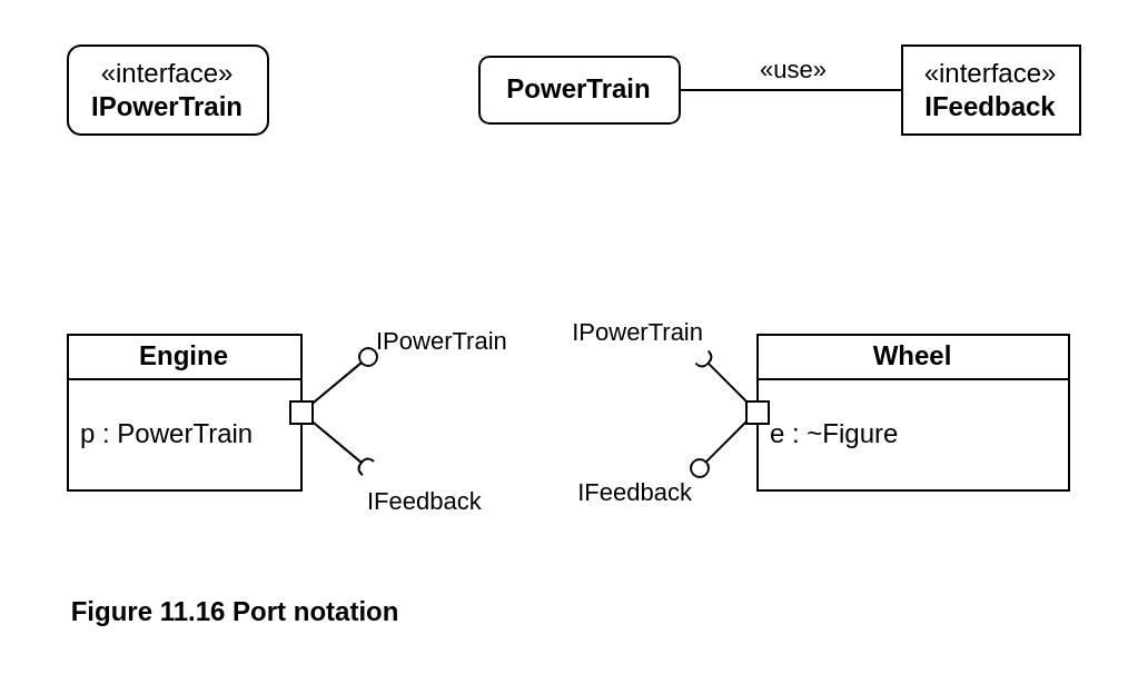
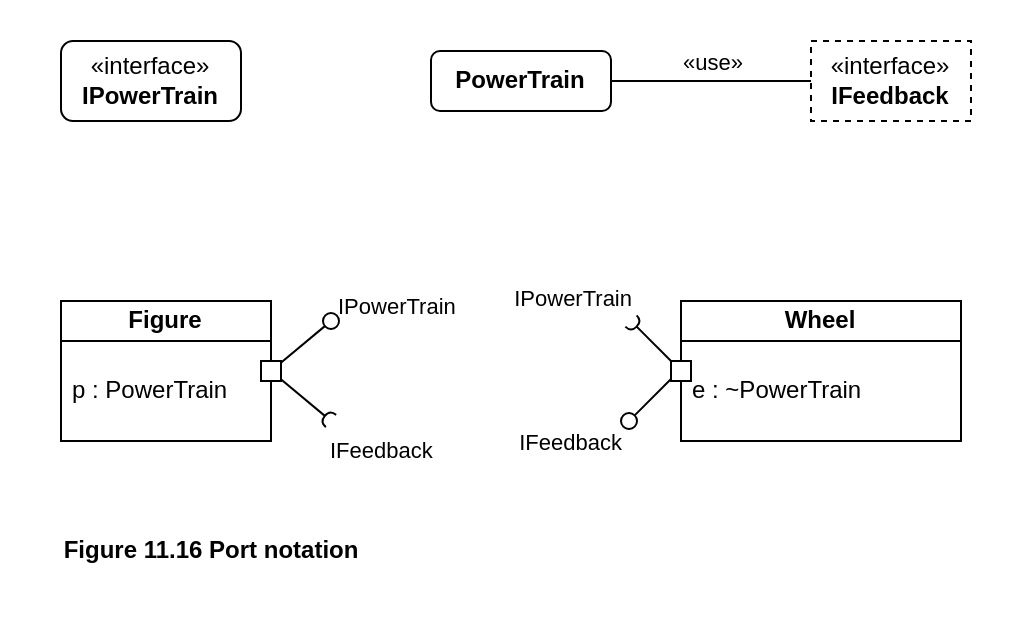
  <mxCell id="0" />
  <mxCell id="1" parent="0" />
  <mxCell id="2" value="«interface»&lt;br&gt;&lt;b&gt;IPowerTrain&lt;/b&gt;" style="fontStyle=0;html=1;whiteSpace=wrap;rounded=1;" vertex="1" parent="1"><mxGeometry x="30" y="20" width="90" height="40" as="geometry" /></mxCell>
  <mxCell id="3" value="&lt;b&gt;PowerTrain&lt;/b&gt;" style="fontStyle=0;html=1;whiteSpace=wrap;rounded=1;" vertex="1" parent="1"><mxGeometry x="215" y="25" width="90" height="30" as="geometry" /></mxCell>
  <mxCell id="4" style="edgeStyle=orthogonalEdgeStyle;rounded=0;orthogonalLoop=1;jettySize=auto;html=1;exitX=0;exitY=0.5;exitDx=0;exitDy=0;entryX=1;entryY=0.5;entryDx=0;entryDy=0;endArrow=none;endFill=0;" edge="1" parent="1" source="6" target="3"><mxGeometry relative="1" as="geometry" /></mxCell>
  <mxCell id="5" value="«use»" style="edgeLabel;html=1;align=center;verticalAlign=middle;resizable=0;points=[];" vertex="1" connectable="0" parent="4"><mxGeometry y="1" relative="1" as="geometry"><mxPoint y="-11" as="offset" /></mxGeometry></mxCell>
- <mxCell id="6" value="«interface»&lt;br&gt;&lt;b&gt;IFeedback&lt;/b&gt;" style="fontStyle=0;html=1;whiteSpace=wrap;" vertex="1" parent="1"><mxGeometry x="405" y="20" width="80" height="40" as="geometry" /></mxCell>
- <mxCell id="7" value="&lt;b&gt;Engine&lt;/b&gt;" style="swimlane;fontStyle=0;align=center;verticalAlign=middle;childLayout=stackLayout;horizontal=1;startSize=20;horizontalStack=0;resizeParent=1;resizeParentMax=0;resizeLast=0;collapsible=0;marginBottom=0;html=1;whiteSpace=wrap;" vertex="1" parent="1"><mxGeometry x="30" y="150" width="105" height="70" as="geometry" /></mxCell>
+ <mxCell id="6" value="«interface»&lt;br&gt;&lt;b&gt;IFeedback&lt;/b&gt;" style="fontStyle=0;html=1;whiteSpace=wrap;dashed=1;" vertex="1" parent="1"><mxGeometry x="405" y="20" width="80" height="40" as="geometry" /></mxCell>
+ <mxCell id="7" value="&lt;b&gt;Figure&lt;/b&gt;" style="swimlane;fontStyle=0;align=center;verticalAlign=middle;childLayout=stackLayout;horizontal=1;startSize=20;horizontalStack=0;resizeParent=1;resizeParentMax=0;resizeLast=0;collapsible=0;marginBottom=0;html=1;whiteSpace=wrap;" vertex="1" parent="1"><mxGeometry x="30" y="150" width="105" height="70" as="geometry" /></mxCell>
  <mxCell id="8" value="p : PowerTrain" style="text;html=1;strokeColor=none;fillColor=none;align=left;verticalAlign=middle;spacingLeft=4;spacingRight=4;overflow=hidden;rotatable=0;points=[[0,0.5],[1,0.5]];portConstraint=eastwest;whiteSpace=wrap;" vertex="1" parent="7"><mxGeometry y="20" width="105" height="50" as="geometry" /></mxCell>
  <mxCell id="9" value="&lt;b&gt;Wheel&lt;/b&gt;" style="swimlane;fontStyle=0;align=center;verticalAlign=middle;childLayout=stackLayout;horizontal=1;startSize=20;horizontalStack=0;resizeParent=1;resizeParentMax=0;resizeLast=0;collapsible=0;marginBottom=0;html=1;whiteSpace=wrap;" vertex="1" parent="1"><mxGeometry x="340" y="150" width="140" height="70" as="geometry" /></mxCell>
- <mxCell id="10" value="e : ~Figure" style="text;html=1;strokeColor=none;fillColor=none;align=left;verticalAlign=middle;spacingLeft=4;spacingRight=4;overflow=hidden;rotatable=0;points=[[0,0.5],[1,0.5]];portConstraint=eastwest;whiteSpace=wrap;" vertex="1" parent="9"><mxGeometry y="20" width="140" height="50" as="geometry" /></mxCell>
+ <mxCell id="10" value="e : ~PowerTrain" style="text;html=1;strokeColor=none;fillColor=none;align=left;verticalAlign=middle;spacingLeft=4;spacingRight=4;overflow=hidden;rotatable=0;points=[[0,0.5],[1,0.5]];portConstraint=eastwest;whiteSpace=wrap;" vertex="1" parent="9"><mxGeometry y="20" width="140" height="50" as="geometry" /></mxCell>
  <mxCell id="11" value="IFeedback" style="html=1;verticalAlign=top;labelBackgroundColor=none;startArrow=oval;startFill=0;startSize=8;endArrow=none;rounded=0;entryX=0;entryY=0.5;entryDx=0;entryDy=0;align=right;" edge="1" parent="1"><mxGeometry x="-1" y="3" relative="1" as="geometry"><mxPoint x="314" y="210" as="sourcePoint" /><mxPoint x="339" y="185" as="targetPoint" /></mxGeometry></mxCell>
  <mxCell id="12" value="IPowerTrain" style="html=1;verticalAlign=bottom;labelBackgroundColor=none;startArrow=halfCircle;startFill=0;startSize=2;endArrow=none;rounded=0;entryX=0;entryY=0.5;entryDx=0;entryDy=0;align=right;" edge="1" parent="1" target="9"><mxGeometry x="-1" y="3" relative="1" as="geometry"><mxPoint x="315" y="160" as="sourcePoint" /><mxPoint x="495" y="270" as="targetPoint" /></mxGeometry></mxCell>
  <mxCell id="13" value="" style="fontStyle=0;labelPosition=right;verticalLabelPosition=middle;align=left;verticalAlign=middle;spacingLeft=2;" vertex="1" parent="1"><mxGeometry x="335" y="180" width="10" height="10" as="geometry" /></mxCell>
  <mxCell id="14" value="IPowerTrain" style="html=1;verticalAlign=bottom;labelBackgroundColor=none;startArrow=oval;startFill=0;startSize=8;endArrow=none;rounded=0;entryX=1;entryY=0.5;entryDx=0;entryDy=0;align=left;" edge="1" parent="1" target="7"><mxGeometry x="-1" y="3" relative="1" as="geometry"><mxPoint x="165" y="160" as="sourcePoint" /><mxPoint x="445" y="280" as="targetPoint" /></mxGeometry></mxCell>
  <mxCell id="15" value="IFeedback" style="html=1;verticalAlign=top;labelBackgroundColor=none;startArrow=halfCircle;startFill=0;startSize=2;endArrow=none;rounded=0;entryX=1;entryY=0.5;entryDx=0;entryDy=0;align=left;" edge="1" parent="1" target="7"><mxGeometry x="-1" y="3" relative="1" as="geometry"><mxPoint x="165" y="210" as="sourcePoint" /><mxPoint x="135" y="190" as="targetPoint" /></mxGeometry></mxCell>
  <mxCell id="16" value="" style="fontStyle=0;labelPosition=right;verticalLabelPosition=middle;align=left;verticalAlign=middle;spacingLeft=2;" vertex="1" parent="1"><mxGeometry x="130" y="180" width="10" height="10" as="geometry" /></mxCell>
  <mxCell id="17" value="Figure 11.16 Port notation" style="text;html=1;align=center;verticalAlign=middle;resizable=0;points=[];autosize=1;strokeColor=none;fillColor=none;fontStyle=1" vertex="1" parent="1"><mxGeometry x="20" y="260" width="170" height="30" as="geometry" /></mxCell>
